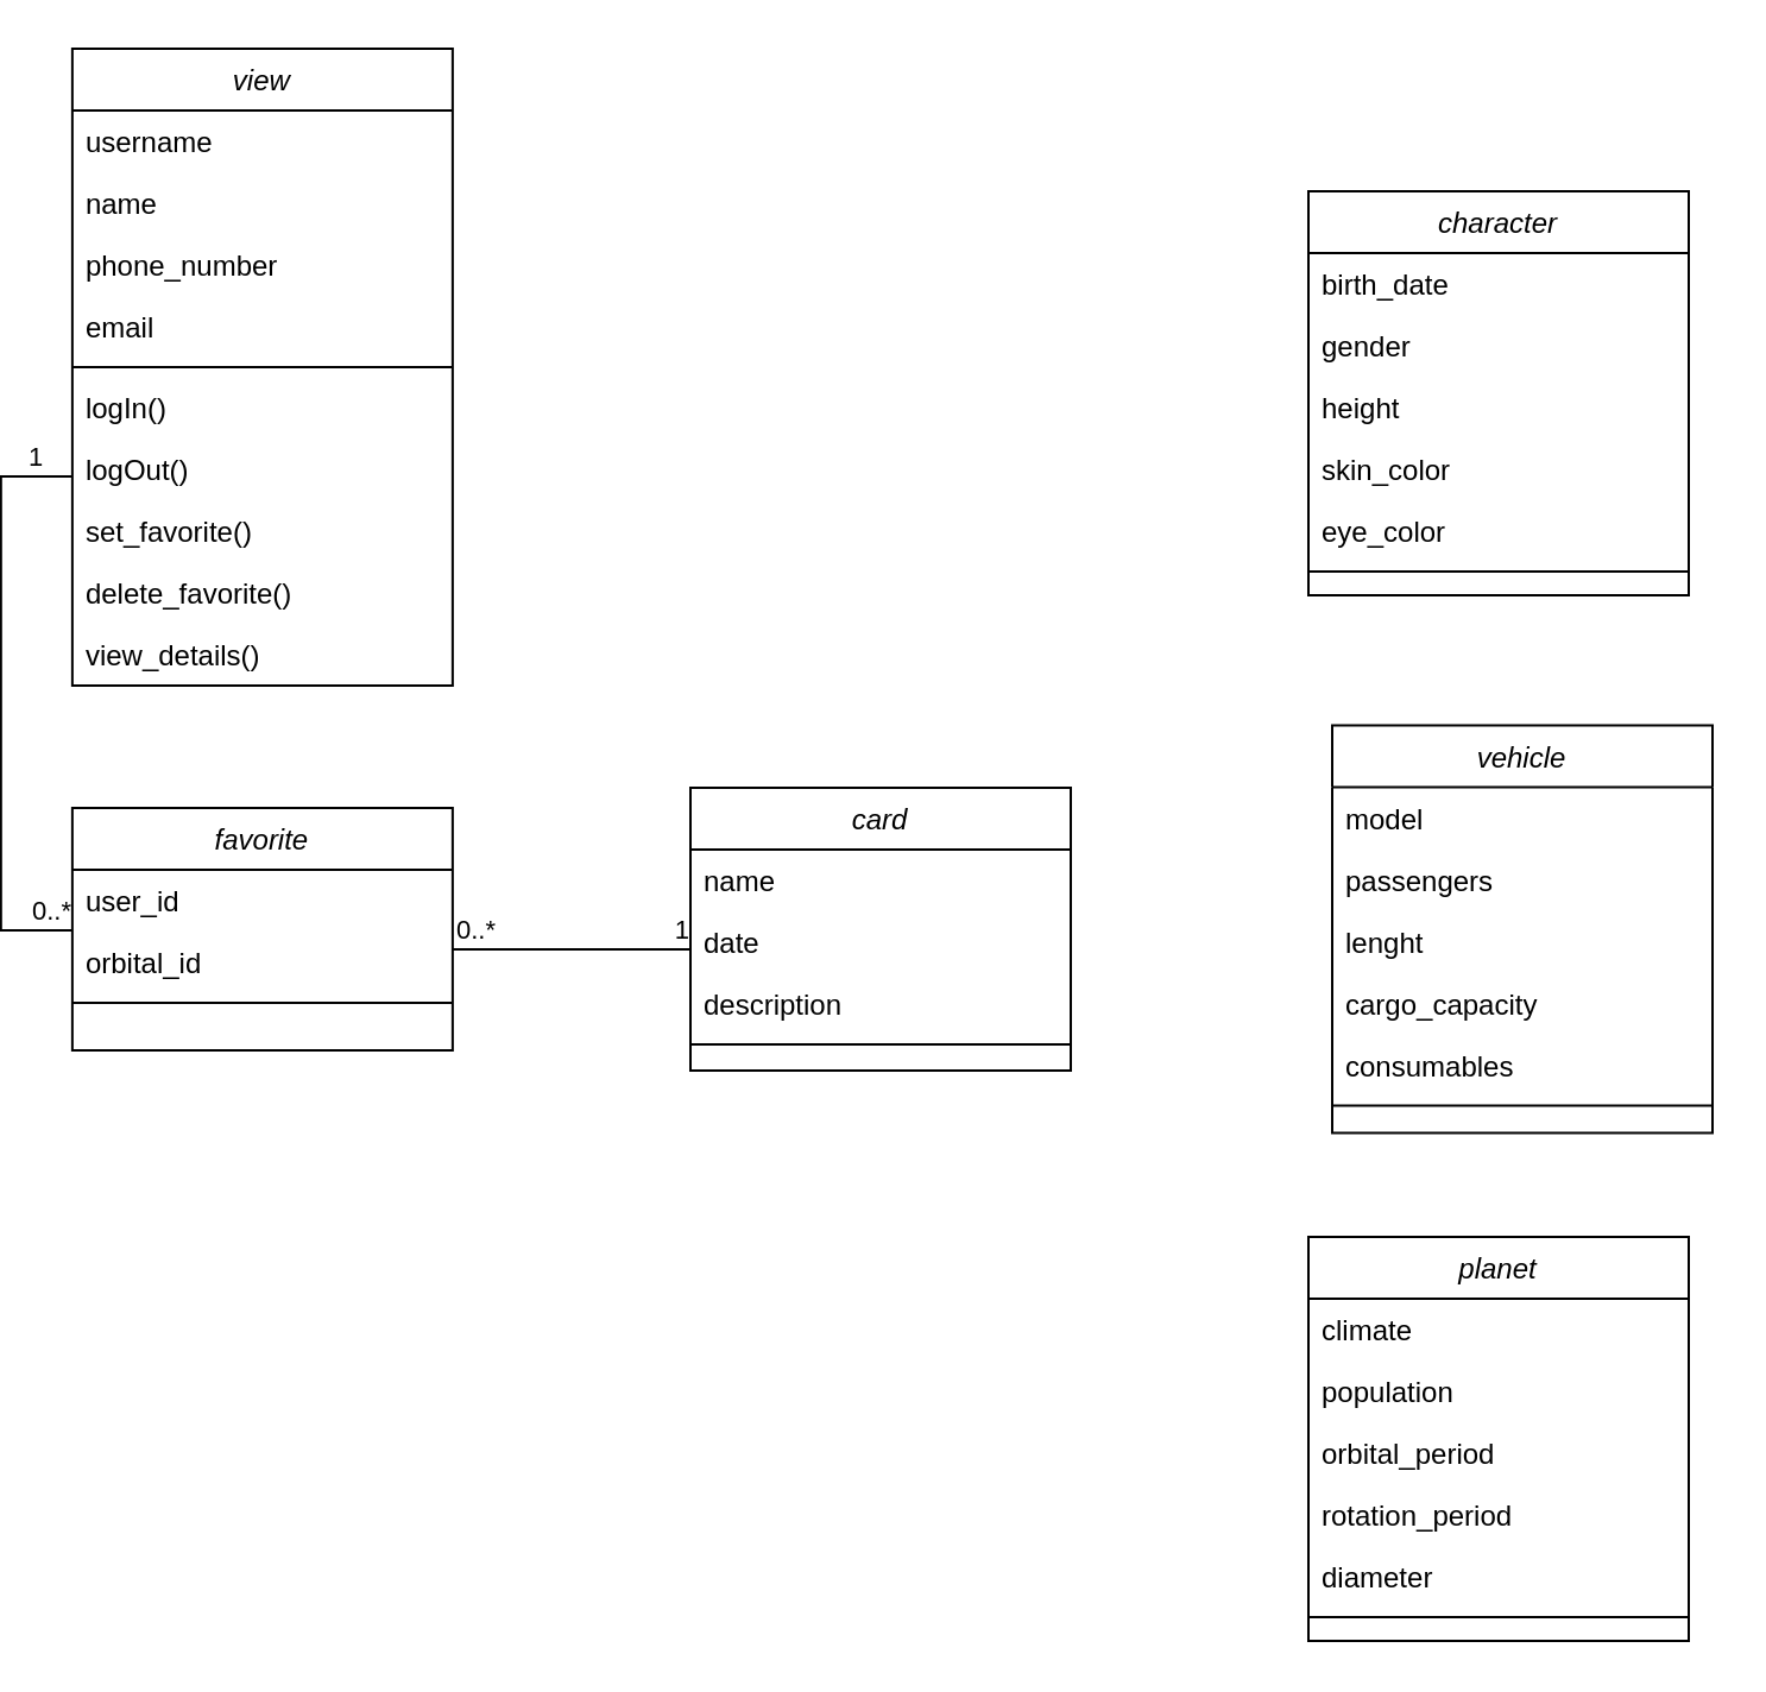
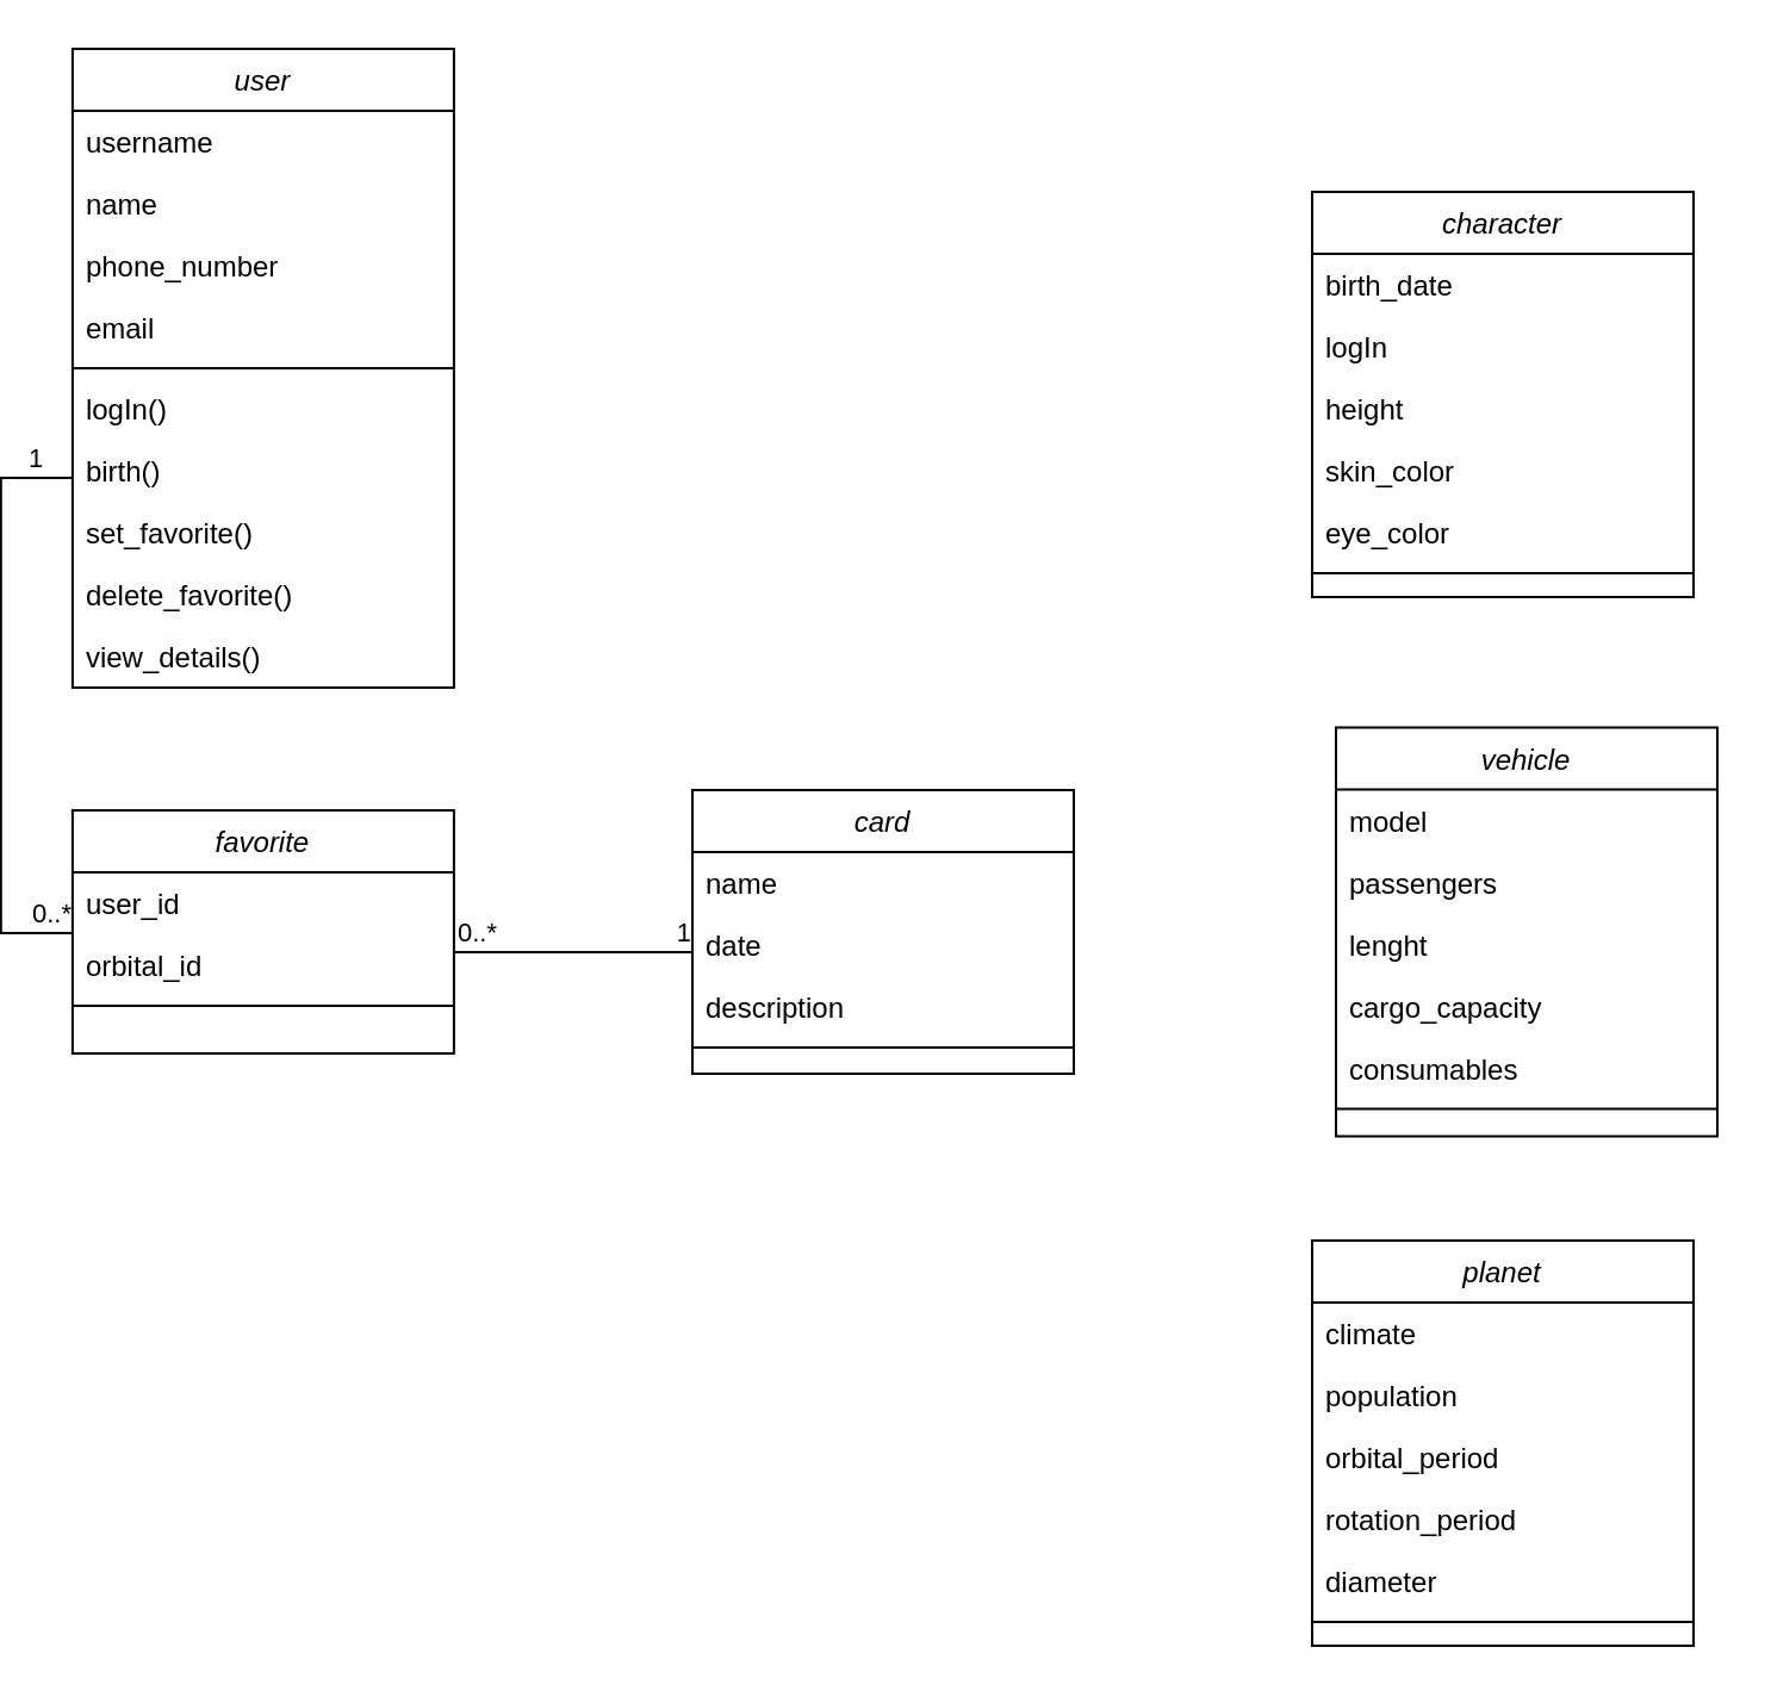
  <mxCell id="0" />
  <mxCell id="1" parent="0" />
- <mxCell id="2" value="view" style="swimlane;fontStyle=2;align=center;verticalAlign=top;childLayout=stackLayout;horizontal=1;startSize=26;horizontalStack=0;resizeParent=1;resizeLast=0;collapsible=1;marginBottom=0;rounded=0;shadow=0;strokeWidth=1;" parent="1" vertex="1"><mxGeometry x="20.94" y="20" width="160" height="268" as="geometry"><mxRectangle x="230" y="140" width="160" height="26" as="alternateBounds" /></mxGeometry></mxCell>
+ <mxCell id="2" value="user" style="swimlane;fontStyle=2;align=center;verticalAlign=top;childLayout=stackLayout;horizontal=1;startSize=26;horizontalStack=0;resizeParent=1;resizeLast=0;collapsible=1;marginBottom=0;rounded=0;shadow=0;strokeWidth=1;" parent="1" vertex="1"><mxGeometry x="20.94" y="20" width="160" height="268" as="geometry"><mxRectangle x="230" y="140" width="160" height="26" as="alternateBounds" /></mxGeometry></mxCell>
  <mxCell id="3" value="username" style="text;align=left;verticalAlign=top;spacingLeft=4;spacingRight=4;overflow=hidden;rotatable=0;points=[[0,0.5],[1,0.5]];portConstraint=eastwest;" parent="2" vertex="1"><mxGeometry y="26" width="160" height="26" as="geometry" /></mxCell>
  <mxCell id="4" value="name" style="text;align=left;verticalAlign=top;spacingLeft=4;spacingRight=4;overflow=hidden;rotatable=0;points=[[0,0.5],[1,0.5]];portConstraint=eastwest;" parent="2" vertex="1"><mxGeometry y="52" width="160" height="26" as="geometry" /></mxCell>
  <mxCell id="5" value="phone_number" style="text;align=left;verticalAlign=top;spacingLeft=4;spacingRight=4;overflow=hidden;rotatable=0;points=[[0,0.5],[1,0.5]];portConstraint=eastwest;rounded=0;shadow=0;html=0;" parent="2" vertex="1"><mxGeometry y="78" width="160" height="26" as="geometry" /></mxCell>
  <mxCell id="6" value="email" style="text;align=left;verticalAlign=top;spacingLeft=4;spacingRight=4;overflow=hidden;rotatable=0;points=[[0,0.5],[1,0.5]];portConstraint=eastwest;rounded=0;shadow=0;html=0;" parent="2" vertex="1"><mxGeometry y="104" width="160" height="26" as="geometry" /></mxCell>
  <mxCell id="7" value="" style="line;html=1;strokeWidth=1;align=left;verticalAlign=middle;spacingTop=-1;spacingLeft=3;spacingRight=3;rotatable=0;labelPosition=right;points=[];portConstraint=eastwest;" parent="2" vertex="1"><mxGeometry y="130" width="160" height="8" as="geometry" /></mxCell>
  <mxCell id="8" value="logIn()" style="text;align=left;verticalAlign=top;spacingLeft=4;spacingRight=4;overflow=hidden;rotatable=0;points=[[0,0.5],[1,0.5]];portConstraint=eastwest;" parent="2" vertex="1"><mxGeometry y="138" width="160" height="26" as="geometry" /></mxCell>
  <mxCell id="9" value="" style="endArrow=none;html=1;edgeStyle=orthogonalEdgeStyle;rounded=0;" parent="2" target="30" edge="1"><mxGeometry relative="1" as="geometry"><mxPoint y="180" as="sourcePoint" /><mxPoint y="293.07" as="targetPoint" /><Array as="points"><mxPoint x="-30" y="180" /><mxPoint x="-30" y="371" /></Array></mxGeometry></mxCell>
  <mxCell id="10" value="1" style="edgeLabel;resizable=0;html=1;align=left;verticalAlign=bottom;" parent="9" connectable="0" vertex="1"><mxGeometry x="-1" relative="1" as="geometry"><mxPoint x="-20" as="offset" /></mxGeometry></mxCell>
  <mxCell id="11" value="0..*" style="edgeLabel;resizable=0;html=1;align=right;verticalAlign=bottom;" parent="9" connectable="0" vertex="1"><mxGeometry x="1" relative="1" as="geometry" /></mxCell>
- <mxCell id="12" value="logOut()" style="text;align=left;verticalAlign=top;spacingLeft=4;spacingRight=4;overflow=hidden;rotatable=0;points=[[0,0.5],[1,0.5]];portConstraint=eastwest;" parent="2" vertex="1"><mxGeometry y="164" width="160" height="26" as="geometry" /></mxCell>
+ <mxCell id="12" value="birth()" style="text;align=left;verticalAlign=top;spacingLeft=4;spacingRight=4;overflow=hidden;rotatable=0;points=[[0,0.5],[1,0.5]];portConstraint=eastwest;" parent="2" vertex="1"><mxGeometry y="164" width="160" height="26" as="geometry" /></mxCell>
  <mxCell id="13" value="set_favorite()" style="text;align=left;verticalAlign=top;spacingLeft=4;spacingRight=4;overflow=hidden;rotatable=0;points=[[0,0.5],[1,0.5]];portConstraint=eastwest;" parent="2" vertex="1"><mxGeometry y="190" width="160" height="26" as="geometry" /></mxCell>
  <mxCell id="14" value="delete_favorite()" style="text;align=left;verticalAlign=top;spacingLeft=4;spacingRight=4;overflow=hidden;rotatable=0;points=[[0,0.5],[1,0.5]];portConstraint=eastwest;" parent="2" vertex="1"><mxGeometry y="216" width="160" height="26" as="geometry" /></mxCell>
  <mxCell id="15" value="view_details()" style="text;align=left;verticalAlign=top;spacingLeft=4;spacingRight=4;overflow=hidden;rotatable=0;points=[[0,0.5],[1,0.5]];portConstraint=eastwest;" parent="2" vertex="1"><mxGeometry y="242" width="160" height="26" as="geometry" /></mxCell>
  <mxCell id="16" value="character" style="swimlane;fontStyle=2;align=center;verticalAlign=top;childLayout=stackLayout;horizontal=1;startSize=26;horizontalStack=0;resizeParent=1;resizeLast=0;collapsible=1;marginBottom=0;rounded=0;shadow=0;strokeWidth=1;" parent="1" vertex="1"><mxGeometry x="541" y="80" width="160" height="170" as="geometry"><mxRectangle x="230" y="140" width="160" height="26" as="alternateBounds" /></mxGeometry></mxCell>
  <mxCell id="17" value="birth_date" style="text;align=left;verticalAlign=top;spacingLeft=4;spacingRight=4;overflow=hidden;rotatable=0;points=[[0,0.5],[1,0.5]];portConstraint=eastwest;" parent="16" vertex="1"><mxGeometry y="26" width="160" height="26" as="geometry" /></mxCell>
- <mxCell id="18" value="gender" style="text;align=left;verticalAlign=top;spacingLeft=4;spacingRight=4;overflow=hidden;rotatable=0;points=[[0,0.5],[1,0.5]];portConstraint=eastwest;rounded=0;shadow=0;html=0;" parent="16" vertex="1"><mxGeometry y="52" width="160" height="26" as="geometry" /></mxCell>
+ <mxCell id="18" value="logIn" style="text;align=left;verticalAlign=top;spacingLeft=4;spacingRight=4;overflow=hidden;rotatable=0;points=[[0,0.5],[1,0.5]];portConstraint=eastwest;rounded=0;shadow=0;html=0;" parent="16" vertex="1"><mxGeometry y="52" width="160" height="26" as="geometry" /></mxCell>
  <mxCell id="19" value="height" style="text;align=left;verticalAlign=top;spacingLeft=4;spacingRight=4;overflow=hidden;rotatable=0;points=[[0,0.5],[1,0.5]];portConstraint=eastwest;rounded=0;shadow=0;html=0;" parent="16" vertex="1"><mxGeometry y="78" width="160" height="26" as="geometry" /></mxCell>
  <mxCell id="20" value="skin_color" style="text;align=left;verticalAlign=top;spacingLeft=4;spacingRight=4;overflow=hidden;rotatable=0;points=[[0,0.5],[1,0.5]];portConstraint=eastwest;rounded=0;shadow=0;html=0;" parent="16" vertex="1"><mxGeometry y="104" width="160" height="26" as="geometry" /></mxCell>
  <mxCell id="21" value="eye_color" style="text;align=left;verticalAlign=top;spacingLeft=4;spacingRight=4;overflow=hidden;rotatable=0;points=[[0,0.5],[1,0.5]];portConstraint=eastwest;rounded=0;shadow=0;html=0;" parent="16" vertex="1"><mxGeometry y="130" width="160" height="26" as="geometry" /></mxCell>
  <mxCell id="22" value="" style="line;html=1;strokeWidth=1;align=left;verticalAlign=middle;spacingTop=-1;spacingLeft=3;spacingRight=3;rotatable=0;labelPosition=right;points=[];portConstraint=eastwest;" parent="16" vertex="1"><mxGeometry y="156" width="160" height="8" as="geometry" /></mxCell>
  <mxCell id="23" value="vehicle" style="swimlane;fontStyle=2;align=center;verticalAlign=top;childLayout=stackLayout;horizontal=1;startSize=26;horizontalStack=0;resizeParent=1;resizeLast=0;collapsible=1;marginBottom=0;rounded=0;shadow=0;strokeWidth=1;" parent="1" vertex="1"><mxGeometry x="551" y="304.75" width="160" height="171.5" as="geometry"><mxRectangle x="230" y="140" width="160" height="26" as="alternateBounds" /></mxGeometry></mxCell>
  <mxCell id="24" value="model" style="text;align=left;verticalAlign=top;spacingLeft=4;spacingRight=4;overflow=hidden;rotatable=0;points=[[0,0.5],[1,0.5]];portConstraint=eastwest;" parent="23" vertex="1"><mxGeometry y="26" width="160" height="26" as="geometry" /></mxCell>
  <mxCell id="25" value="passengers" style="text;align=left;verticalAlign=top;spacingLeft=4;spacingRight=4;overflow=hidden;rotatable=0;points=[[0,0.5],[1,0.5]];portConstraint=eastwest;" parent="23" vertex="1"><mxGeometry y="52" width="160" height="26" as="geometry" /></mxCell>
  <mxCell id="26" value="lenght" style="text;align=left;verticalAlign=top;spacingLeft=4;spacingRight=4;overflow=hidden;rotatable=0;points=[[0,0.5],[1,0.5]];portConstraint=eastwest;rounded=0;shadow=0;html=0;" parent="23" vertex="1"><mxGeometry y="78" width="160" height="26" as="geometry" /></mxCell>
  <mxCell id="27" value="cargo_capacity" style="text;align=left;verticalAlign=top;spacingLeft=4;spacingRight=4;overflow=hidden;rotatable=0;points=[[0,0.5],[1,0.5]];portConstraint=eastwest;rounded=0;shadow=0;html=0;" parent="23" vertex="1"><mxGeometry y="104" width="160" height="26" as="geometry" /></mxCell>
  <mxCell id="28" value="consumables" style="text;align=left;verticalAlign=top;spacingLeft=4;spacingRight=4;overflow=hidden;rotatable=0;points=[[0,0.5],[1,0.5]];portConstraint=eastwest;rounded=0;shadow=0;html=0;" parent="23" vertex="1"><mxGeometry y="130" width="160" height="26" as="geometry" /></mxCell>
  <mxCell id="29" value="" style="line;html=1;strokeWidth=1;align=left;verticalAlign=middle;spacingTop=-1;spacingLeft=3;spacingRight=3;rotatable=0;labelPosition=right;points=[];portConstraint=eastwest;" parent="23" vertex="1"><mxGeometry y="156" width="160" height="8" as="geometry" /></mxCell>
  <mxCell id="30" value="favorite" style="swimlane;fontStyle=2;align=center;verticalAlign=top;childLayout=stackLayout;horizontal=1;startSize=26;horizontalStack=0;resizeParent=1;resizeLast=0;collapsible=1;marginBottom=0;rounded=0;shadow=0;strokeWidth=1;" parent="1" vertex="1"><mxGeometry x="20.94" y="339.5" width="160" height="102" as="geometry"><mxRectangle x="230" y="140" width="160" height="26" as="alternateBounds" /></mxGeometry></mxCell>
  <mxCell id="31" value="user_id" style="text;align=left;verticalAlign=top;spacingLeft=4;spacingRight=4;overflow=hidden;rotatable=0;points=[[0,0.5],[1,0.5]];portConstraint=eastwest;" parent="30" vertex="1"><mxGeometry y="26" width="160" height="26" as="geometry" /></mxCell>
  <mxCell id="32" value="orbital_id" style="text;align=left;verticalAlign=top;spacingLeft=4;spacingRight=4;overflow=hidden;rotatable=0;points=[[0,0.5],[1,0.5]];portConstraint=eastwest;" parent="30" vertex="1"><mxGeometry y="52" width="160" height="26" as="geometry" /></mxCell>
  <mxCell id="33" value="" style="line;html=1;strokeWidth=1;align=left;verticalAlign=middle;spacingTop=-1;spacingLeft=3;spacingRight=3;rotatable=0;labelPosition=right;points=[];portConstraint=eastwest;" parent="30" vertex="1"><mxGeometry y="78" width="160" height="8" as="geometry" /></mxCell>
  <mxCell id="34" value="planet" style="swimlane;fontStyle=2;align=center;verticalAlign=top;childLayout=stackLayout;horizontal=1;startSize=26;horizontalStack=0;resizeParent=1;resizeLast=0;collapsible=1;marginBottom=0;rounded=0;shadow=0;strokeWidth=1;" parent="1" vertex="1"><mxGeometry x="541" y="520" width="160" height="170" as="geometry"><mxRectangle x="230" y="140" width="160" height="26" as="alternateBounds" /></mxGeometry></mxCell>
  <mxCell id="35" value="climate" style="text;align=left;verticalAlign=top;spacingLeft=4;spacingRight=4;overflow=hidden;rotatable=0;points=[[0,0.5],[1,0.5]];portConstraint=eastwest;" parent="34" vertex="1"><mxGeometry y="26" width="160" height="26" as="geometry" /></mxCell>
  <mxCell id="36" value="population" style="text;align=left;verticalAlign=top;spacingLeft=4;spacingRight=4;overflow=hidden;rotatable=0;points=[[0,0.5],[1,0.5]];portConstraint=eastwest;" parent="34" vertex="1"><mxGeometry y="52" width="160" height="26" as="geometry" /></mxCell>
  <mxCell id="37" value="orbital_period" style="text;align=left;verticalAlign=top;spacingLeft=4;spacingRight=4;overflow=hidden;rotatable=0;points=[[0,0.5],[1,0.5]];portConstraint=eastwest;rounded=0;shadow=0;html=0;" parent="34" vertex="1"><mxGeometry y="78" width="160" height="26" as="geometry" /></mxCell>
  <mxCell id="38" value="rotation_period" style="text;align=left;verticalAlign=top;spacingLeft=4;spacingRight=4;overflow=hidden;rotatable=0;points=[[0,0.5],[1,0.5]];portConstraint=eastwest;rounded=0;shadow=0;html=0;" parent="34" vertex="1"><mxGeometry y="104" width="160" height="26" as="geometry" /></mxCell>
  <mxCell id="39" value="diameter" style="text;align=left;verticalAlign=top;spacingLeft=4;spacingRight=4;overflow=hidden;rotatable=0;points=[[0,0.5],[1,0.5]];portConstraint=eastwest;rounded=0;shadow=0;html=0;" parent="34" vertex="1"><mxGeometry y="130" width="160" height="26" as="geometry" /></mxCell>
  <mxCell id="40" value="" style="line;html=1;strokeWidth=1;align=left;verticalAlign=middle;spacingTop=-1;spacingLeft=3;spacingRight=3;rotatable=0;labelPosition=right;points=[];portConstraint=eastwest;" parent="34" vertex="1"><mxGeometry y="156" width="160" height="8" as="geometry" /></mxCell>
  <mxCell id="41" value="card" style="swimlane;fontStyle=2;align=center;verticalAlign=top;childLayout=stackLayout;horizontal=1;startSize=26;horizontalStack=0;resizeParent=1;resizeLast=0;collapsible=1;marginBottom=0;rounded=0;shadow=0;strokeWidth=1;" parent="1" vertex="1"><mxGeometry x="281" y="331" width="160" height="119" as="geometry"><mxRectangle x="230" y="140" width="160" height="26" as="alternateBounds" /></mxGeometry></mxCell>
  <mxCell id="42" value="name" style="text;align=left;verticalAlign=top;spacingLeft=4;spacingRight=4;overflow=hidden;rotatable=0;points=[[0,0.5],[1,0.5]];portConstraint=eastwest;" parent="41" vertex="1"><mxGeometry y="26" width="160" height="26" as="geometry" /></mxCell>
  <mxCell id="43" value="date" style="text;align=left;verticalAlign=top;spacingLeft=4;spacingRight=4;overflow=hidden;rotatable=0;points=[[0,0.5],[1,0.5]];portConstraint=eastwest;" parent="41" vertex="1"><mxGeometry y="52" width="160" height="26" as="geometry" /></mxCell>
  <mxCell id="44" value="description" style="text;align=left;verticalAlign=top;spacingLeft=4;spacingRight=4;overflow=hidden;rotatable=0;points=[[0,0.5],[1,0.5]];portConstraint=eastwest;rounded=0;shadow=0;html=0;" parent="41" vertex="1"><mxGeometry y="78" width="160" height="26" as="geometry" /></mxCell>
  <mxCell id="45" value="" style="line;html=1;strokeWidth=1;align=left;verticalAlign=middle;spacingTop=-1;spacingLeft=3;spacingRight=3;rotatable=0;labelPosition=right;points=[];portConstraint=eastwest;" parent="41" vertex="1"><mxGeometry y="104" width="160" height="8" as="geometry" /></mxCell>
  <mxCell id="46" value="" style="endArrow=none;html=1;edgeStyle=orthogonalEdgeStyle;rounded=0;" parent="1" source="30" edge="1"><mxGeometry relative="1" as="geometry"><mxPoint x="141" y="520" as="sourcePoint" /><mxPoint x="281" y="399" as="targetPoint" /><Array as="points"><mxPoint x="281" y="399" /></Array></mxGeometry></mxCell>
  <mxCell id="47" value="0..*" style="edgeLabel;resizable=0;html=1;align=left;verticalAlign=bottom;" parent="46" connectable="0" vertex="1"><mxGeometry x="-1" relative="1" as="geometry" /></mxCell>
  <mxCell id="48" value="1" style="edgeLabel;resizable=0;html=1;align=right;verticalAlign=bottom;" parent="46" connectable="0" vertex="1"><mxGeometry x="1" relative="1" as="geometry" /></mxCell>
